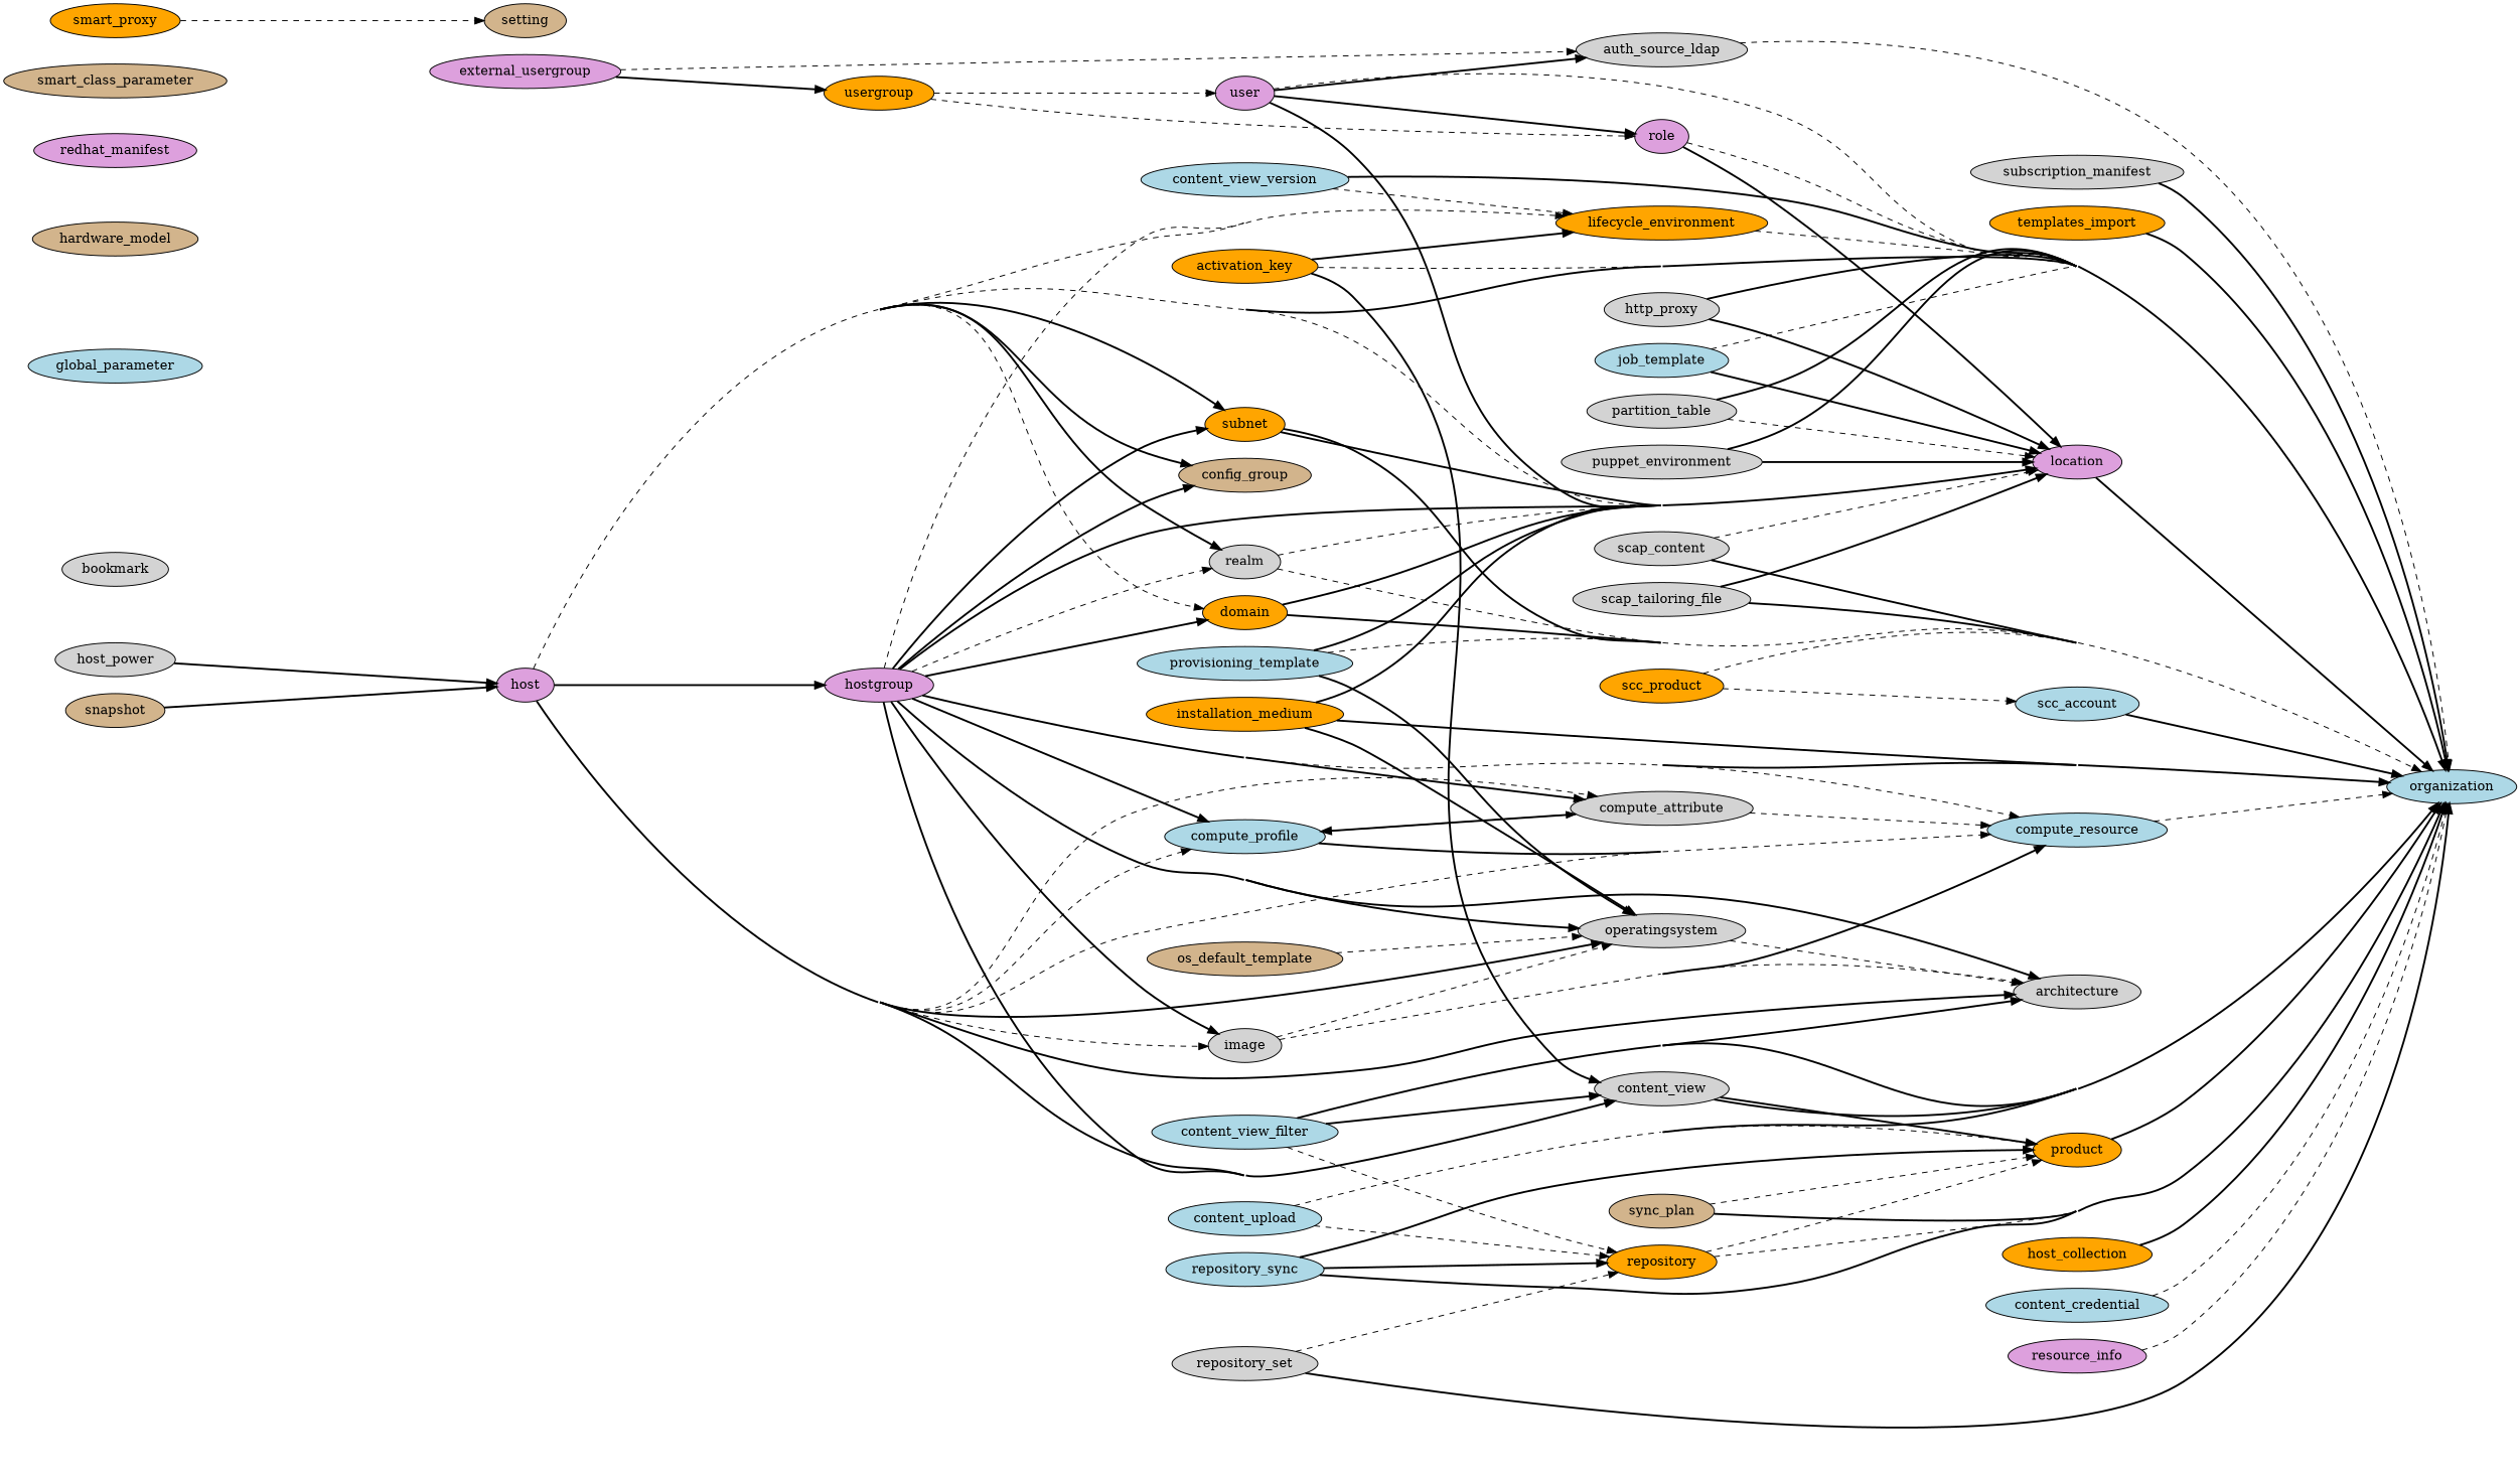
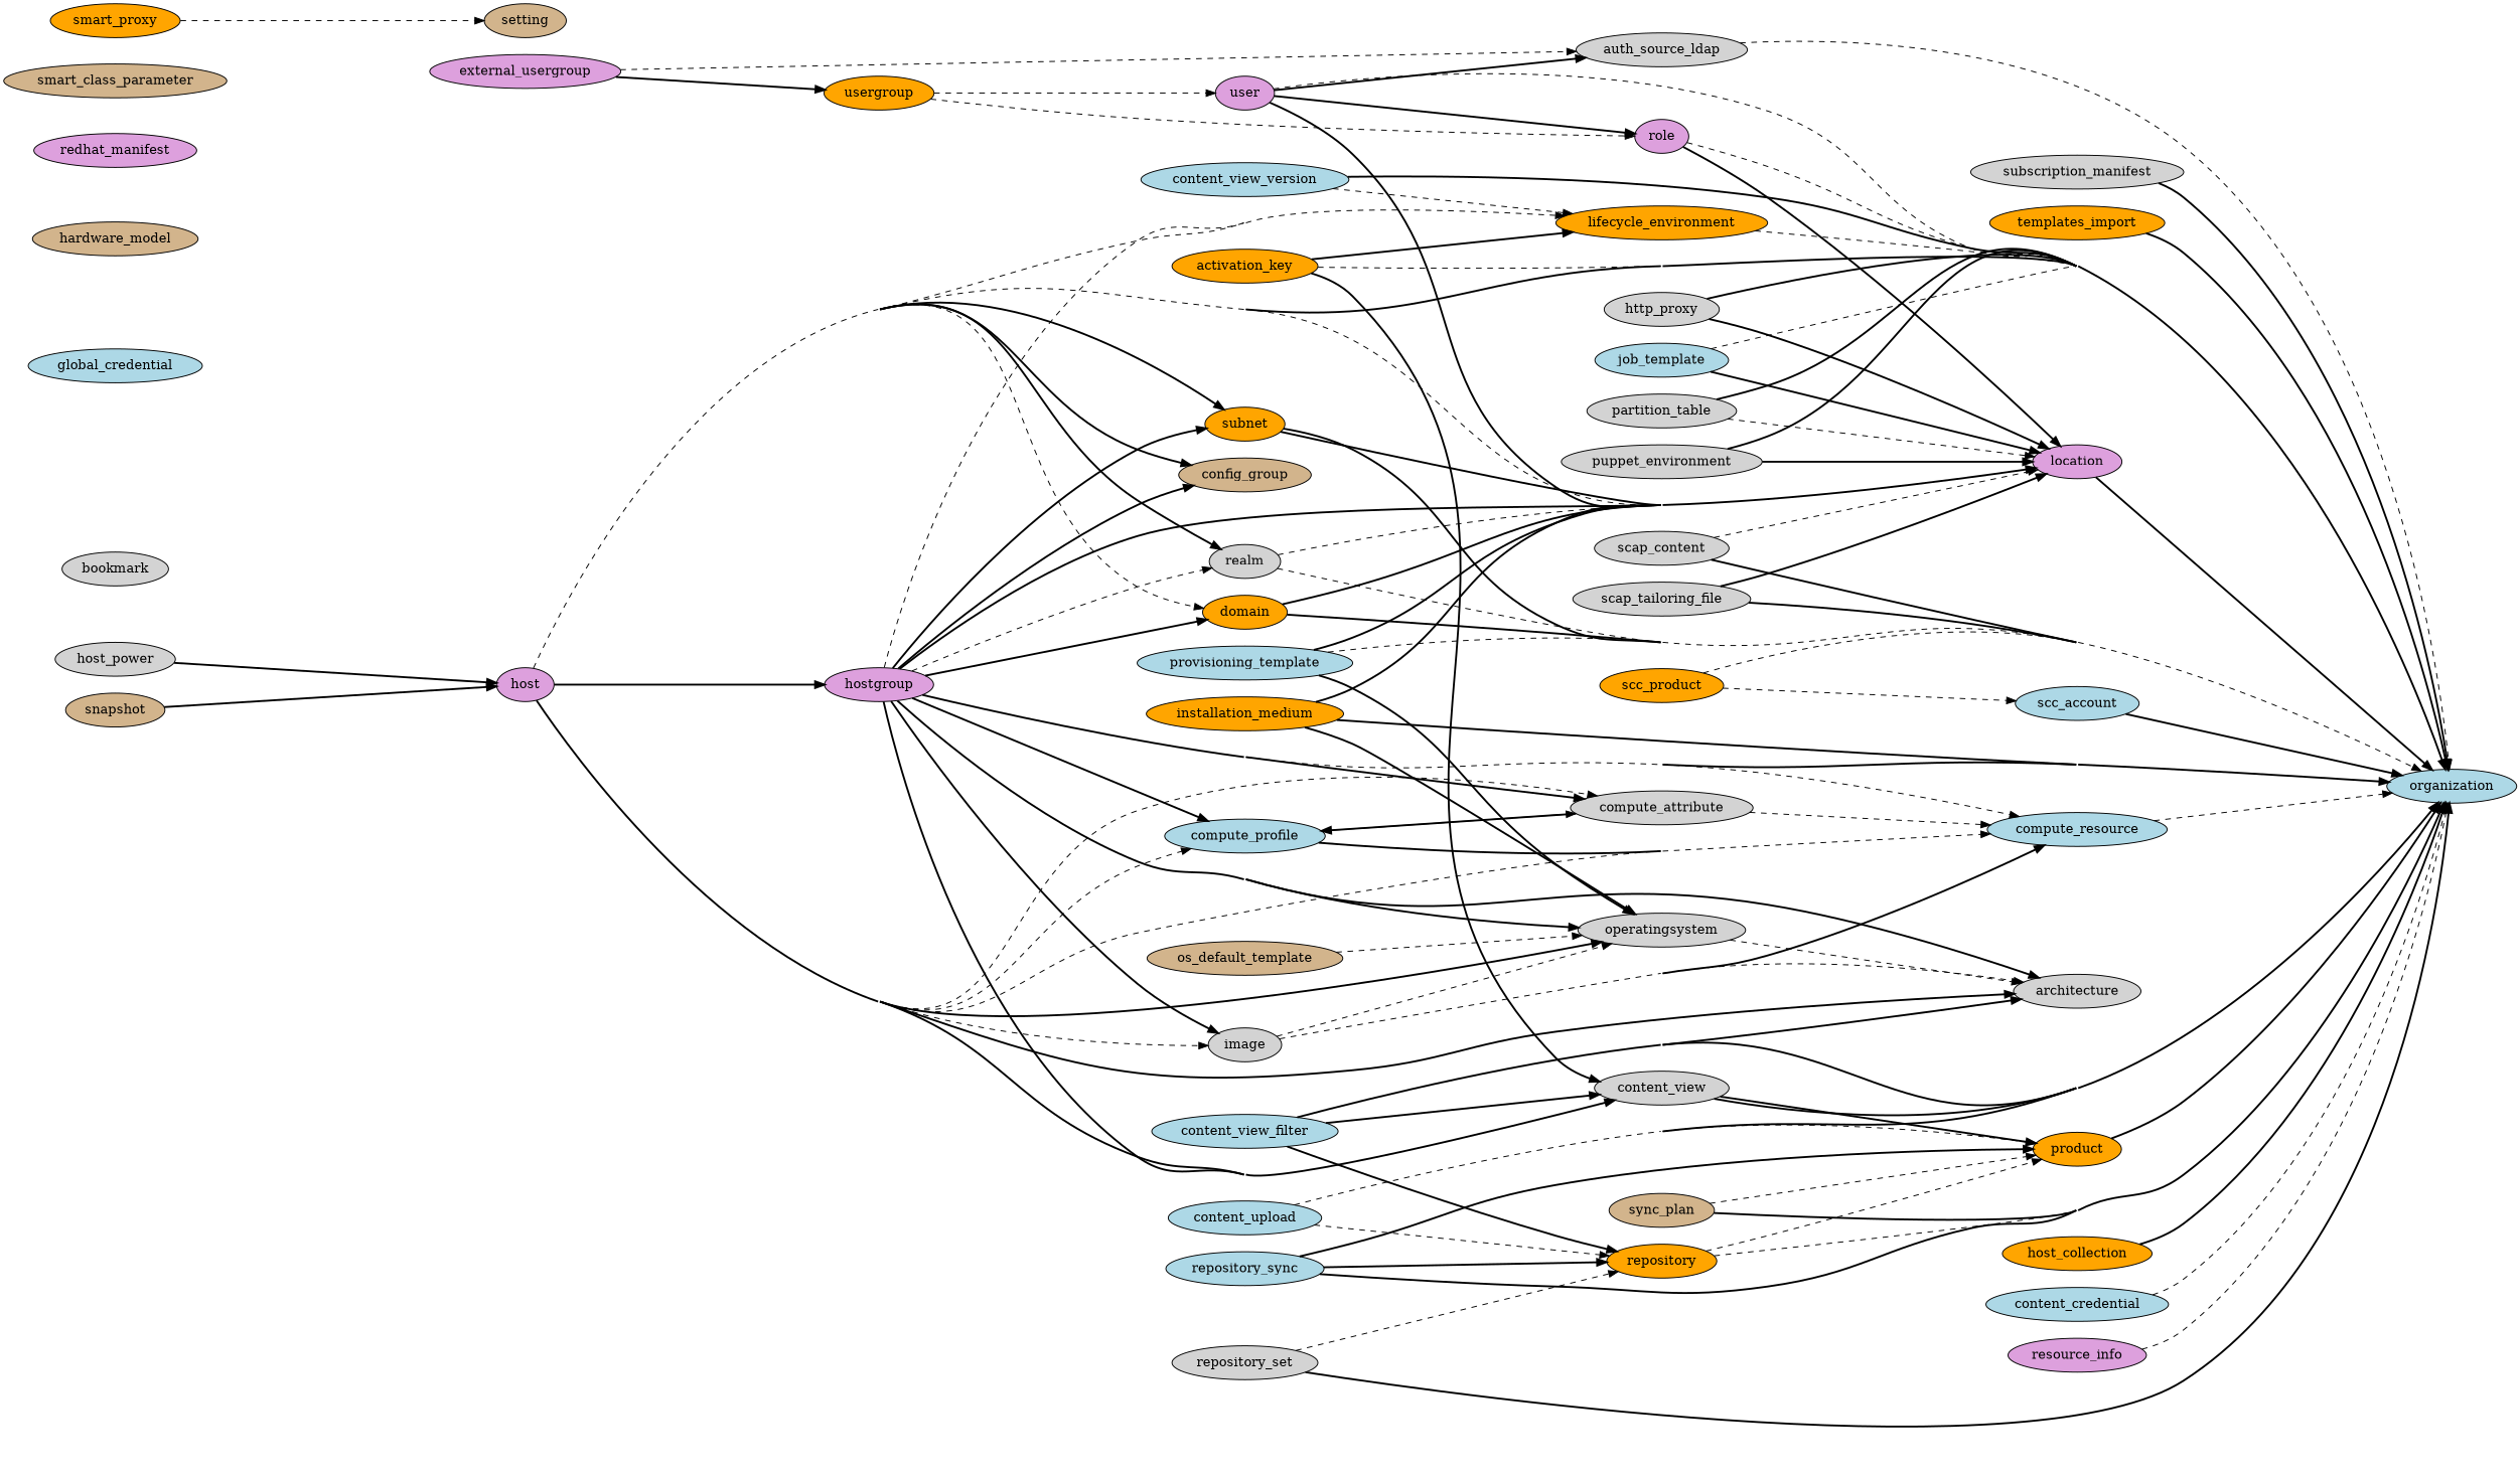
  digraph {
    concentrate=true
    rankdir=LR
    ranksep=3
    node [fillcolor=lightgrey style=filled]
    edge [style=bold]
    activation_key [fillcolor=orange]
    organization [fillcolor=lightblue]
    content_view
    lifecycle_environment [fillcolor=orange]
    product [fillcolor=orange]
    host_collection [fillcolor=orange]
    auth_source_ldap
    bookmark
    compute_profile [fillcolor=lightblue]
    compute_attribute
    compute_resource [fillcolor=lightblue]
    content_credential [fillcolor=lightblue]
    content_upload [fillcolor=lightblue]
    repository [fillcolor=orange]
    content_view_filter [fillcolor=lightblue]
    architecture
    content_view_version [fillcolor=lightblue]
    domain [fillcolor=orange]
    location [fillcolor=plum]
    external_usergroup [fillcolor=plum]
    usergroup [fillcolor=orange]
    role [fillcolor=plum]
    user [fillcolor=plum]
-   global_parameter [fillcolor=lightblue]
+   global_parameter [fillcolor=lightblue label=global_credential]
    hardware_model [fillcolor=tan]
    host [fillcolor=plum]
    config_group [fillcolor=tan]
    hostgroup [fillcolor=plum]
    image
    operatingsystem
    realm
    subnet [fillcolor=orange]
    host_power
    http_proxy
    installation_medium [fillcolor=orange]
    job_template [fillcolor=lightblue]
    os_default_template [fillcolor=tan]
    partition_table
    provisioning_template [fillcolor=lightblue]
    puppet_environment
    redhat_manifest [fillcolor=plum]
    repository_set
    repository_sync [fillcolor=lightblue]
    resource_info [fillcolor=plum]
    scap_content
    scap_tailoring_file
    scc_account [fillcolor=lightblue]
    scc_product [fillcolor=orange]
    smart_class_parameter [fillcolor=tan]
    smart_proxy [fillcolor=orange]
    setting [fillcolor=tan]
    snapshot [fillcolor=tan]
    subscription_manifest
    sync_plan [fillcolor=tan]
    templates_import [fillcolor=orange]
    activation_key -> organization [style=dashed]
    activation_key -> content_view
    activation_key -> lifecycle_environment
    content_view -> organization
    content_view -> product
    lifecycle_environment -> organization [style=dashed]
    product -> organization
    host_collection -> organization
    auth_source_ldap -> organization [style=dashed]
    compute_profile -> compute_attribute [style=""]
    compute_profile -> compute_resource
    compute_attribute -> compute_profile
    compute_attribute -> compute_resource [style=dashed]
    compute_resource -> organization [style=dashed]
    content_credential -> organization [style=dashed]
    content_upload -> organization
    content_upload -> product [style=dashed]
    content_upload -> repository [style=dashed]
    repository -> organization [style=dashed]
    repository -> product [style=dashed]
    content_view_filter -> organization
    content_view_filter -> content_view
-   content_view_filter -> repository [style=dashed]
+   content_view_filter -> repository
    content_view_filter -> architecture
    content_view_version -> organization
    content_view_version -> lifecycle_environment [style=dashed]
    domain -> organization
    domain -> location
    location -> organization
    external_usergroup -> auth_source_ldap [style=dashed]
    external_usergroup -> usergroup
    usergroup -> role [style=dashed]
    usergroup -> user [style=dashed]
    role -> organization [style=dashed]
    role -> location
    user -> organization [style=dashed]
    user -> auth_source_ldap
    user -> location
    user -> role
    host -> organization
    host -> content_view
    host -> lifecycle_environment [style=dashed]
    host -> compute_profile [style=dashed]
    host -> compute_attribute [style=dashed]
    host -> compute_resource [style=dashed]
    host -> architecture
    host -> domain [style=dashed]
    host -> location [style=dashed]
    host -> config_group
    host -> hostgroup
    host -> image [style=dashed]
    host -> operatingsystem
    host -> realm
    host -> subnet
    hostgroup -> organization
    hostgroup -> content_view
    hostgroup -> lifecycle_environment [style=dashed]
    hostgroup -> compute_profile
    hostgroup -> compute_attribute
    hostgroup -> compute_resource [style=dashed]
    hostgroup -> architecture
    hostgroup -> domain
    hostgroup -> location
    hostgroup -> config_group
    hostgroup -> image
    hostgroup -> operatingsystem
    hostgroup -> realm [style=dashed]
    hostgroup -> subnet
    image -> compute_resource
    image -> architecture [style=dashed]
    image -> operatingsystem [style=dashed]
    operatingsystem -> architecture [style=dashed]
    realm -> organization [style=dashed]
    realm -> location [style=dashed]
    subnet -> organization
    subnet -> location
    host_power -> host
    http_proxy -> organization
    http_proxy -> location
    installation_medium -> organization
    installation_medium -> location
    installation_medium -> operatingsystem
    job_template -> organization [style=dashed]
    job_template -> location
    os_default_template -> operatingsystem [style=dashed]
    partition_table -> organization
    partition_table -> location [style=dashed]
    provisioning_template -> organization [style=dashed]
    provisioning_template -> location
    provisioning_template -> operatingsystem
    puppet_environment -> organization
    puppet_environment -> location
    repository_set -> organization
    repository_set -> repository [style=dashed]
    repository_sync -> organization
    repository_sync -> product
    repository_sync -> repository
    resource_info -> organization [style=dashed]
    scap_content -> organization
    scap_content -> location [style=dashed]
    scap_tailoring_file -> organization
    scap_tailoring_file -> location
    scc_account -> organization
    scc_product -> organization [style=dashed]
    scc_product -> scc_account [style=dashed]
    smart_proxy -> setting [style=dashed]
    snapshot -> host
    subscription_manifest -> organization
    sync_plan -> organization
    sync_plan -> product [style=dashed]
    templates_import -> organization
  }
